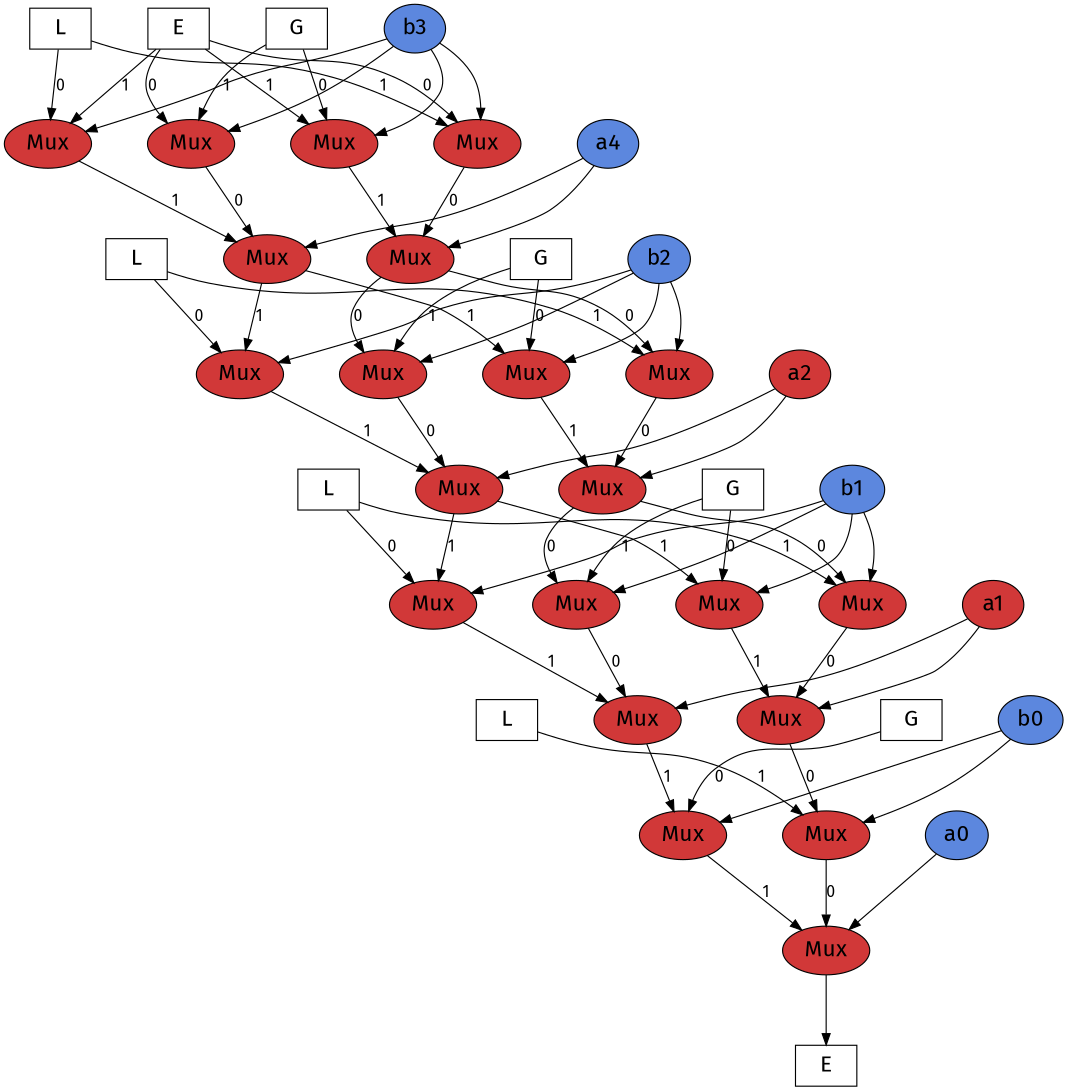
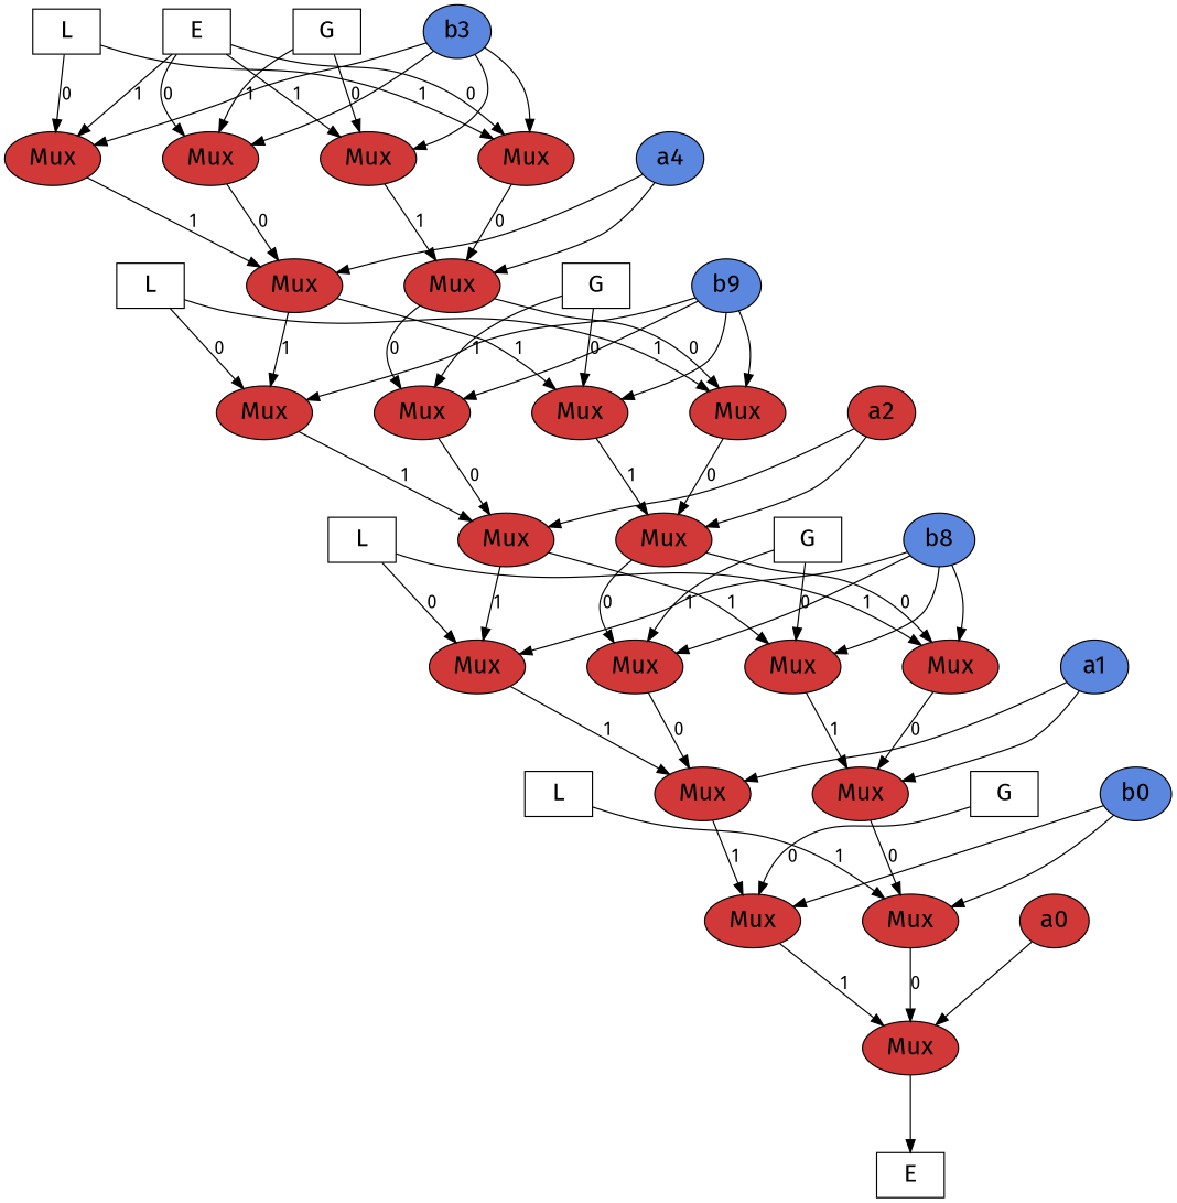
  digraph {
    fontname="Fira Sans"
    newrank=true
    nodesep=0.35
    rankdir=TB
    ranksep="0.6 equally"
    node [fillcolor="#d13838ff" fontcolor=black fontname="Fira Sans" fontsize=20 shape=ellipse style=filled]
    edge [fontname="Fira Sans"]
-   a0 [fillcolor="#5c87deff"]
+   a0
    n2 [label=Mux]
    n3 [label=Mux]
    b0 [fillcolor="#5c87deff"]
    n5 [fillcolor=white label=L shape=box style=solid]
    n6 [fillcolor=white label=G shape=box style=solid]
    n7 [label=Mux]
    n8 [label=Mux]
-   a1
+   a1 [fillcolor="#5c87deff"]
    n10 [label=Mux]
    n11 [label=Mux]
    n12 [label=Mux]
    n13 [label=Mux]
-   b1 [fillcolor="#5c87deff"]
+   b1 [fillcolor="#5c87deff" label=b8]
    n15 [fillcolor=white label=L shape=box style=solid]
    n16 [fillcolor=white label=G shape=box style=solid]
    n17 [label=Mux]
    n18 [label=Mux]
    a2
    n20 [label=Mux]
    n21 [label=Mux]
    n22 [label=Mux]
    n23 [label=Mux]
-   b2 [fillcolor="#5c87deff"]
+   b2 [fillcolor="#5c87deff" label=b9]
    n25 [fillcolor=white label=L shape=box style=solid]
    n26 [fillcolor=white label=G shape=box style=solid]
    n27 [label=Mux]
    n28 [label=Mux]
    n29 [fillcolor="#5c87deff" label=a4]
    n30 [label=Mux]
    n31 [label=Mux]
    n32 [label=Mux]
    n33 [label=Mux]
    b3 [fillcolor="#5c87deff"]
    n35 [fillcolor=white label=E shape=box style=solid]
    n36 [fillcolor=white label=L shape=box style=solid]
    n37 [fillcolor=white label=G shape=box style=solid]
    n38 [label=Mux]
    n39 [fillcolor=white label=E shape=box style=solid]
    subgraph sub_1 {
      rank=same
      a0
      n2
      n3
    }
    subgraph sub_2 {
      rank=same
      b0
      n5
      n6
      n7
      n8
    }
    subgraph sub_3 {
      rank=same
      a1
      n10
      n11
      n12
      n13
    }
    subgraph sub_4 {
      rank=same
      b1
      n15
      n16
      n17
      n18
    }
    subgraph sub_5 {
      rank=same
      a2
      n20
      n21
      n22
      n23
    }
    subgraph sub_6 {
      rank=same
      b2
      n25
      n26
      n27
      n28
    }
    subgraph sub_7 {
      rank=same
      n29
      n30
      n31
      n32
      n33
    }
    subgraph sub_8 {
      rank=same
      b3
      n35
      n36
      n37
    }
    a0 -> n38
    n2 -> n3 [style=invis]
    n2 -> n38 [label=1]
    n3 -> a0 [style=invis]
    n3 -> n38 [label=0]
    b0 -> n2
    b0 -> n3
    n5 -> n3 [label=1]
    n5 -> n7 [style=invis]
    n6 -> n2 [label=0]
    n6 -> b0 [style=invis]
    n7 -> n2 [label=1]
    n7 -> n8 [style=invis]
    n8 -> n3 [label=0]
    n8 -> n6 [style=invis]
    a1 -> n7
    a1 -> n8
    n10 -> n7 [label=1]
    n10 -> n11 [style=invis]
    n11 -> n7 [label=0]
    n11 -> n12 [style=invis]
    n12 -> n8 [label=1]
    n12 -> n13 [style=invis]
    n13 -> n8 [label=0]
    n13 -> a1 [style=invis]
    b1 -> n10
    b1 -> n11
    b1 -> n12
    b1 -> n13
    n15 -> n10 [label=0]
    n15 -> n13 [label=1]
    n15 -> n17 [style=invis]
    n16 -> n11 [label=1]
    n16 -> n12 [label=0]
    n16 -> b1 [style=invis]
    n17 -> n10 [label=1]
    n17 -> n12 [label=1]
    n17 -> n18 [style=invis]
    n18 -> n11 [label=0]
    n18 -> n13 [label=0]
    n18 -> n16 [style=invis]
    a2 -> n17
    a2 -> n18
    n20 -> n17 [label=1]
    n20 -> n21 [style=invis]
    n21 -> n17 [label=0]
    n21 -> n22 [style=invis]
    n22 -> n18 [label=1]
    n22 -> n23 [style=invis]
    n23 -> n18 [label=0]
    n23 -> a2 [style=invis]
    b2 -> n20
    b2 -> n21
    b2 -> n22
    b2 -> n23
    n25 -> n20 [label=0]
    n25 -> n23 [label=1]
    n25 -> n27 [style=invis]
    n26 -> n21 [label=1]
    n26 -> n22 [label=0]
    n26 -> b2 [style=invis]
    n27 -> n20 [label=1]
    n27 -> n22 [label=1]
    n27 -> n28 [style=invis]
    n28 -> n21 [label=0]
    n28 -> n23 [label=0]
    n28 -> n26 [style=invis]
    n29 -> n27
    n29 -> n28
    n30 -> n27 [label=1]
    n30 -> n31 [style=invis]
    n31 -> n27 [label=0]
    n31 -> n32 [style=invis]
    n32 -> n28 [label=1]
    n32 -> n33 [style=invis]
    n33 -> n28 [label=0]
    n33 -> n29 [style=invis]
    b3 -> n30
    b3 -> n31
    b3 -> n32
    b3 -> n33
    n35 -> n30 [label=1]
    n35 -> n31 [label=0]
    n35 -> n32 [label=1]
    n35 -> n33 [label=0]
    n35 -> n37 [style=invis]
    n36 -> n30 [label=0]
    n36 -> n33 [label=1]
    n36 -> n35 [style=invis]
    n37 -> n31 [label=1]
    n37 -> n32 [label=0]
    n37 -> b3 [style=invis]
    n38 -> n39
  }
